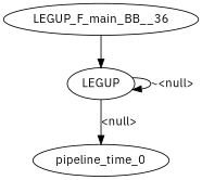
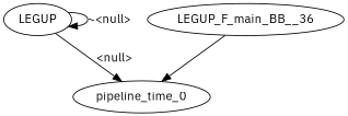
  digraph {
    fontname="IBM Plex Sans"
    node [fontname="IBM Plex Sans"]
    edge [fontname="IBM Plex Sans"]
    n1 [label=pipeline_time_0]
    n2 [label=LEGUP]
    n3 [label=LEGUP_F_main_BB__36]
    n2 -> n1 [label="<null>"]
    n2 -> n2 [label="~<null>"]
-   n3 -> n2
+   n3 -> n1
  }
